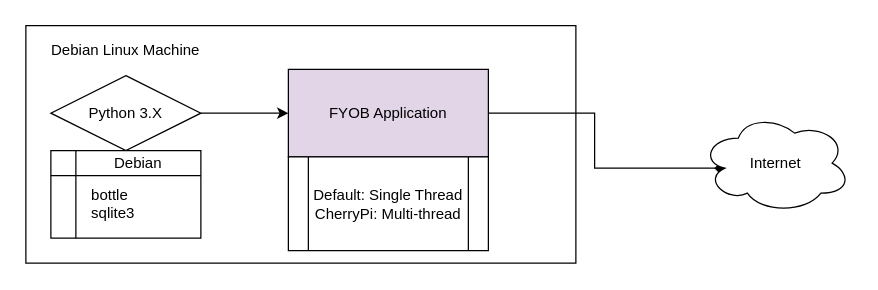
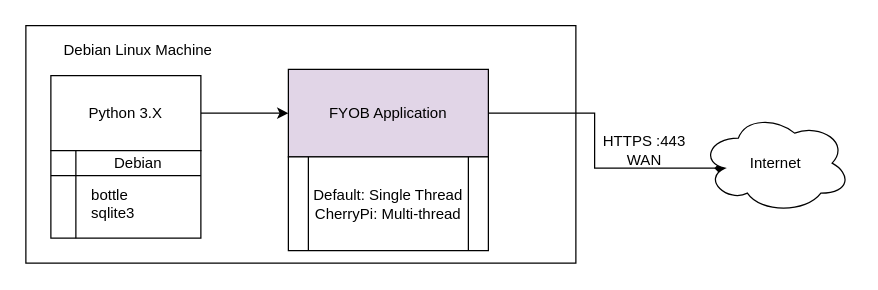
  <mxCell id="0" />
  <mxCell id="1" parent="0" />
  <mxCell id="2" value="" style="rounded=0;whiteSpace=wrap;html=1;" vertex="1" parent="1"><mxGeometry x="20" y="20" width="440" height="190" as="geometry" /></mxCell>
- <mxCell id="3" value="Debian Linux Machine" style="text;html=1;strokeColor=none;fillColor=none;align=center;verticalAlign=middle;whiteSpace=wrap;rounded=0;" vertex="1" parent="1"><mxGeometry x="30" y="30" width="140" height="20" as="geometry" /></mxCell>
+ <mxCell id="3" value="Debian Linux Machine" style="text;html=1;strokeColor=none;fillColor=none;align=center;verticalAlign=middle;whiteSpace=wrap;rounded=0;" vertex="1" parent="1"><mxGeometry x="40" y="30" width="140" height="20" as="geometry" /></mxCell>
  <mxCell id="4" style="edgeStyle=orthogonalEdgeStyle;rounded=0;orthogonalLoop=1;jettySize=auto;html=1;exitX=1;exitY=0.5;exitDx=0;exitDy=0;entryX=0.16;entryY=0.55;entryDx=0;entryDy=0;entryPerimeter=0;endArrow=diamond;" edge="1" parent="1" source="5" target="6"><mxGeometry relative="1" as="geometry" /></mxCell>
  <mxCell id="5" value="&lt;span&gt;FYOB Application&lt;/span&gt;" style="rounded=0;whiteSpace=wrap;html=1;fillColor=#e1d5e7;" vertex="1" parent="1"><mxGeometry x="230" y="55" width="160" height="70" as="geometry" /></mxCell>
  <mxCell id="6" value="Internet" style="ellipse;shape=cloud;whiteSpace=wrap;html=1;" vertex="1" parent="1"><mxGeometry x="560" y="90" width="120" height="80" as="geometry" /></mxCell>
  <mxCell id="7" style="edgeStyle=orthogonalEdgeStyle;rounded=0;orthogonalLoop=1;jettySize=auto;html=1;exitX=1;exitY=0.5;exitDx=0;exitDy=0;entryX=0;entryY=0.5;entryDx=0;entryDy=0;" edge="1" parent="1" source="8" target="5"><mxGeometry relative="1" as="geometry" /></mxCell>
- <mxCell id="8" value="Python 3.X" style="rhombus;whiteSpace=wrap;html=1;" vertex="1" parent="1"><mxGeometry x="40" y="60" width="120" height="60" as="geometry" /></mxCell>
+ <mxCell id="8" value="Python 3.X" style="rounded=0;whiteSpace=wrap;html=1;" vertex="1" parent="1"><mxGeometry x="40" y="60" width="120" height="60" as="geometry" /></mxCell>
  <mxCell id="9" value="" style="shape=internalStorage;whiteSpace=wrap;html=1;backgroundOutline=1;" vertex="1" parent="1"><mxGeometry x="40" y="120" width="120" height="70" as="geometry" /></mxCell>
  <mxCell id="10" value="Debian" style="text;html=1;strokeColor=none;fillColor=none;align=center;verticalAlign=middle;whiteSpace=wrap;rounded=0;" vertex="1" parent="1"><mxGeometry x="60" y="120" width="100" height="20" as="geometry" /></mxCell>
  <mxCell id="11" value="&lt;div style=&quot;text-align: left&quot;&gt;&lt;span&gt;bottle&lt;/span&gt;&lt;/div&gt;&lt;div style=&quot;text-align: left&quot;&gt;&lt;span&gt;sqlite3&lt;/span&gt;&lt;/div&gt;&lt;div style=&quot;text-align: left&quot;&gt;&lt;br&gt;&lt;/div&gt;" style="text;html=1;strokeColor=none;fillColor=none;align=center;verticalAlign=middle;whiteSpace=wrap;rounded=0;" vertex="1" parent="1"><mxGeometry x="40" y="140" width="100" height="60" as="geometry" /></mxCell>
  <mxCell id="12" style="edgeStyle=orthogonalEdgeStyle;rounded=0;orthogonalLoop=1;jettySize=auto;html=1;exitX=0.5;exitY=1;exitDx=0;exitDy=0;" edge="1" parent="1" source="9" target="9"><mxGeometry relative="1" as="geometry" /></mxCell>
+ <mxCell id="13" value="HTTPS :443 WAN" style="text;html=1;strokeColor=none;fillColor=none;align=center;verticalAlign=middle;whiteSpace=wrap;rounded=0;" vertex="1" parent="1"><mxGeometry x="480" y="110" width="70" height="20" as="geometry" /></mxCell>
  <mxCell id="14" style="edgeStyle=orthogonalEdgeStyle;rounded=0;orthogonalLoop=1;jettySize=auto;html=1;exitX=0.5;exitY=1;exitDx=0;exitDy=0;" edge="1" parent="1" source="2" target="2"><mxGeometry relative="1" as="geometry" /></mxCell>
  <mxCell id="15" value="Default: Single Thread&lt;br&gt;CherryPi: Multi-thread&lt;br&gt;" style="shape=process;whiteSpace=wrap;html=1;backgroundOutline=1;" vertex="1" parent="1"><mxGeometry x="230" y="125" width="160" height="75" as="geometry" /></mxCell>
